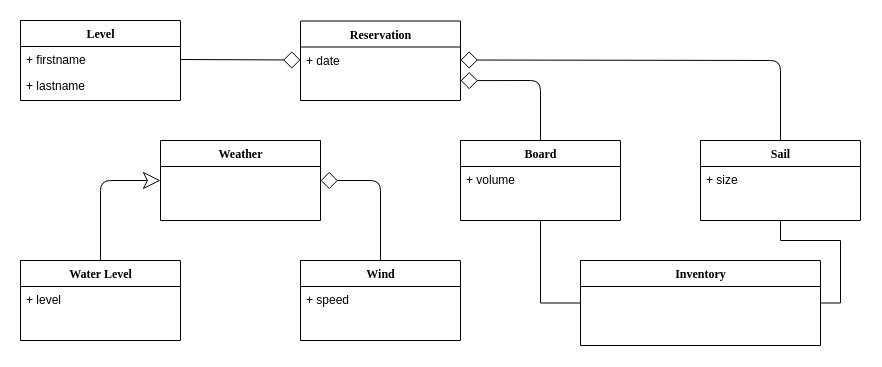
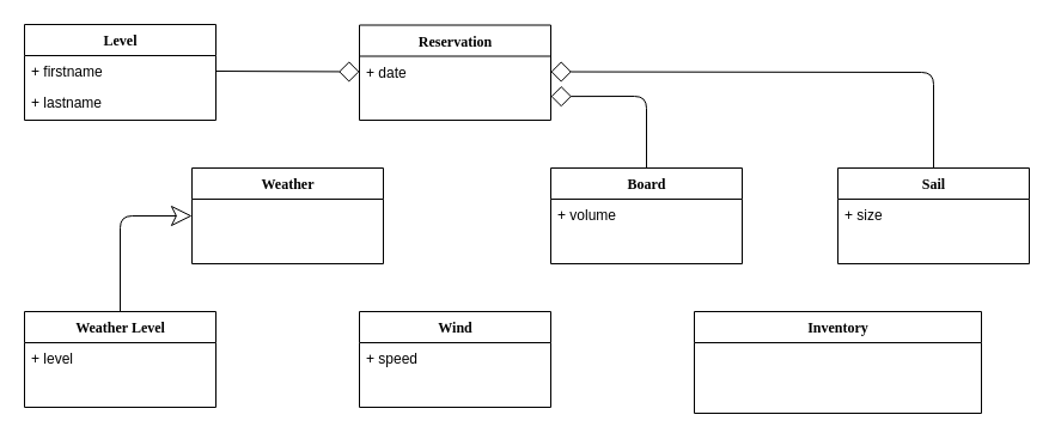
  <mxCell id="0" />
  <mxCell id="1" parent="0" />
  <mxCell id="2" value="Level" style="swimlane;html=1;fontStyle=1;align=center;verticalAlign=top;childLayout=stackLayout;horizontal=1;startSize=26;horizontalStack=0;resizeParent=1;resizeLast=0;collapsible=1;marginBottom=0;swimlaneFillColor=#ffffff;rounded=0;shadow=0;comic=0;labelBackgroundColor=none;strokeWidth=1;fillColor=none;fontFamily=Verdana;fontSize=12" parent="1" vertex="1"><mxGeometry x="20" y="20" width="160" height="80" as="geometry" /></mxCell>
  <mxCell id="3" value="+ firstname" style="text;html=1;strokeColor=none;fillColor=none;align=left;verticalAlign=top;spacingLeft=4;spacingRight=4;whiteSpace=wrap;overflow=hidden;rotatable=0;points=[[0,0.5],[1,0.5]];portConstraint=eastwest;" parent="2" vertex="1"><mxGeometry y="26" width="160" height="26" as="geometry" /></mxCell>
  <mxCell id="4" value="+ lastname" style="text;html=1;strokeColor=none;fillColor=none;align=left;verticalAlign=top;spacingLeft=4;spacingRight=4;whiteSpace=wrap;overflow=hidden;rotatable=0;points=[[0,0.5],[1,0.5]];portConstraint=eastwest;" parent="2" vertex="1"><mxGeometry y="52" width="160" height="28" as="geometry" /></mxCell>
  <mxCell id="5" value="Reservation" style="swimlane;html=1;fontStyle=1;align=center;verticalAlign=top;childLayout=stackLayout;horizontal=1;startSize=26;horizontalStack=0;resizeParent=1;resizeLast=0;collapsible=1;marginBottom=0;swimlaneFillColor=#ffffff;rounded=0;shadow=0;comic=0;labelBackgroundColor=none;strokeWidth=1;fillColor=none;fontFamily=Verdana;fontSize=12" parent="1" vertex="1"><mxGeometry x="300" y="20.5" width="160" height="79.5" as="geometry" /></mxCell>
  <mxCell id="6" value="+ date" style="text;html=1;strokeColor=none;fillColor=none;align=left;verticalAlign=top;spacingLeft=4;spacingRight=4;whiteSpace=wrap;overflow=hidden;rotatable=0;points=[[0,0.5],[1,0.5]];portConstraint=eastwest;" parent="5" vertex="1"><mxGeometry y="26" width="160" height="26" as="geometry" /></mxCell>
- <mxCell id="7" value="Water Level&lt;br&gt;" style="swimlane;html=1;fontStyle=1;align=center;verticalAlign=top;childLayout=stackLayout;horizontal=1;startSize=26;horizontalStack=0;resizeParent=1;resizeLast=0;collapsible=1;marginBottom=0;swimlaneFillColor=#ffffff;rounded=0;shadow=0;comic=0;labelBackgroundColor=none;strokeWidth=1;fillColor=none;fontFamily=Verdana;fontSize=12" parent="1" vertex="1"><mxGeometry x="20" y="260" width="160" height="80" as="geometry" /></mxCell>
+ <mxCell id="7" value="Weather Level&lt;br&gt;" style="swimlane;html=1;fontStyle=1;align=center;verticalAlign=top;childLayout=stackLayout;horizontal=1;startSize=26;horizontalStack=0;resizeParent=1;resizeLast=0;collapsible=1;marginBottom=0;swimlaneFillColor=#ffffff;rounded=0;shadow=0;comic=0;labelBackgroundColor=none;strokeWidth=1;fillColor=none;fontFamily=Verdana;fontSize=12" parent="1" vertex="1"><mxGeometry x="20" y="260" width="160" height="80" as="geometry" /></mxCell>
  <mxCell id="8" value="+ level" style="text;html=1;strokeColor=none;fillColor=none;align=left;verticalAlign=top;spacingLeft=4;spacingRight=4;whiteSpace=wrap;overflow=hidden;rotatable=0;points=[[0,0.5],[1,0.5]];portConstraint=eastwest;" parent="7" vertex="1"><mxGeometry y="26" width="160" height="26" as="geometry" /></mxCell>
  <mxCell id="9" value="Weather&lt;br&gt;" style="swimlane;html=1;fontStyle=1;align=center;verticalAlign=top;childLayout=stackLayout;horizontal=1;startSize=26;horizontalStack=0;resizeParent=1;resizeLast=0;collapsible=1;marginBottom=0;swimlaneFillColor=#ffffff;rounded=0;shadow=0;comic=0;labelBackgroundColor=none;strokeWidth=1;fillColor=none;fontFamily=Verdana;fontSize=12" parent="1" vertex="1"><mxGeometry x="160" y="140" width="160" height="80" as="geometry" /></mxCell>
  <mxCell id="10" value="" style="endArrow=diamond;html=1;entryX=0;entryY=0.5;entryDx=0;entryDy=0;exitX=1;exitY=0.5;exitDx=0;exitDy=0;endFill=0;strokeWidth=1;endSize=15;" edge="1" parent="1" source="3" target="6"><mxGeometry width="50" height="50" relative="1" as="geometry"><mxPoint x="380" y="330" as="sourcePoint" /><mxPoint x="430" y="280" as="targetPoint" /></mxGeometry></mxCell>
  <mxCell id="11" value="" style="endArrow=diamond;html=1;exitX=0.5;exitY=0;exitDx=0;exitDy=0;endFill=0;strokeWidth=1;endSize=15;entryX=1;entryY=0.75;entryDx=0;entryDy=0;" edge="1" parent="1" source="18" target="5"><mxGeometry width="50" height="50" relative="1" as="geometry"><mxPoint x="580" y="59.5" as="sourcePoint" /><mxPoint x="460" y="60" as="targetPoint" /><Array as="points"><mxPoint x="540" y="80" /></Array></mxGeometry></mxCell>
  <mxCell id="12" value="" style="endArrow=classic;html=1;entryX=0;entryY=0.5;entryDx=0;entryDy=0;exitX=0.5;exitY=0;exitDx=0;exitDy=0;endFill=0;strokeWidth=1;endSize=15;" edge="1" parent="1" source="7" target="9"><mxGeometry width="50" height="50" relative="1" as="geometry"><mxPoint x="190" y="-21" as="sourcePoint" /><mxPoint x="310" y="-20.5" as="targetPoint" /><Array as="points"><mxPoint x="100" y="180" /></Array></mxGeometry></mxCell>
- <mxCell id="13" value="" style="endArrow=diamond;html=1;exitX=0.5;exitY=0;exitDx=0;exitDy=0;endFill=0;strokeWidth=1;endSize=15;entryX=1;entryY=0.5;entryDx=0;entryDy=0;" edge="1" parent="1" source="14" target="9"><mxGeometry width="50" height="50" relative="1" as="geometry"><mxPoint x="370" y="310" as="sourcePoint" /><mxPoint x="320" y="170" as="targetPoint" /><Array as="points"><mxPoint x="380" y="180" /></Array></mxGeometry></mxCell>
  <mxCell id="14" value="Wind&lt;br&gt;" style="swimlane;html=1;fontStyle=1;align=center;verticalAlign=top;childLayout=stackLayout;horizontal=1;startSize=26;horizontalStack=0;resizeParent=1;resizeLast=0;collapsible=1;marginBottom=0;swimlaneFillColor=#ffffff;rounded=0;shadow=0;comic=0;labelBackgroundColor=none;strokeWidth=1;fillColor=none;fontFamily=Verdana;fontSize=12" parent="1" vertex="1"><mxGeometry x="300" y="260" width="160" height="80" as="geometry" /></mxCell>
  <mxCell id="15" value="+ speed" style="text;html=1;strokeColor=none;fillColor=none;align=left;verticalAlign=top;spacingLeft=4;spacingRight=4;whiteSpace=wrap;overflow=hidden;rotatable=0;points=[[0,0.5],[1,0.5]];portConstraint=eastwest;" parent="14" vertex="1"><mxGeometry y="26" width="160" height="26" as="geometry" /></mxCell>
- <mxCell id="16" style="edgeStyle=orthogonalEdgeStyle;rounded=0;orthogonalLoop=1;jettySize=auto;html=1;exitX=0;exitY=0.5;exitDx=0;exitDy=0;entryX=0.5;entryY=1;entryDx=0;entryDy=0;endArrow=none;endFill=0;endSize=15;strokeWidth=1;" edge="1" parent="1" source="17" target="18"><mxGeometry relative="1" as="geometry"><Array as="points"><mxPoint x="540" y="303" /></Array></mxGeometry></mxCell>
  <mxCell id="17" value="Inventory" style="swimlane;html=1;fontStyle=1;align=center;verticalAlign=top;childLayout=stackLayout;horizontal=1;startSize=26;horizontalStack=0;resizeParent=1;resizeLast=0;collapsible=1;marginBottom=0;swimlaneFillColor=#ffffff;rounded=0;shadow=0;comic=0;labelBackgroundColor=none;strokeWidth=1;fillColor=none;fontFamily=Verdana;fontSize=12" vertex="1" parent="1"><mxGeometry x="580" y="260" width="240" height="85" as="geometry" /></mxCell>
  <mxCell id="18" value="Board" style="swimlane;html=1;fontStyle=1;align=center;verticalAlign=top;childLayout=stackLayout;horizontal=1;startSize=26;horizontalStack=0;resizeParent=1;resizeLast=0;collapsible=1;marginBottom=0;swimlaneFillColor=#ffffff;rounded=0;shadow=0;comic=0;labelBackgroundColor=none;strokeWidth=1;fillColor=none;fontFamily=Verdana;fontSize=12" vertex="1" parent="1"><mxGeometry x="460" y="140" width="160" height="80" as="geometry" /></mxCell>
  <mxCell id="19" value="+ volume" style="text;html=1;strokeColor=none;fillColor=none;align=left;verticalAlign=top;spacingLeft=4;spacingRight=4;whiteSpace=wrap;overflow=hidden;rotatable=0;points=[[0,0.5],[1,0.5]];portConstraint=eastwest;" vertex="1" parent="18"><mxGeometry y="26" width="160" height="26" as="geometry" /></mxCell>
  <mxCell id="20" value="Sail" style="swimlane;html=1;fontStyle=1;align=center;verticalAlign=top;childLayout=stackLayout;horizontal=1;startSize=26;horizontalStack=0;resizeParent=1;resizeLast=0;collapsible=1;marginBottom=0;swimlaneFillColor=#ffffff;rounded=0;shadow=0;comic=0;labelBackgroundColor=none;strokeWidth=1;fillColor=none;fontFamily=Verdana;fontSize=12" vertex="1" parent="1"><mxGeometry x="700" y="140" width="160" height="80" as="geometry" /></mxCell>
  <mxCell id="21" value="+ size" style="text;html=1;strokeColor=none;fillColor=none;align=left;verticalAlign=top;spacingLeft=4;spacingRight=4;whiteSpace=wrap;overflow=hidden;rotatable=0;points=[[0,0.5],[1,0.5]];portConstraint=eastwest;" vertex="1" parent="20"><mxGeometry y="26" width="160" height="26" as="geometry" /></mxCell>
  <mxCell id="22" value="" style="endArrow=diamond;html=1;endFill=0;strokeWidth=1;endSize=15;entryX=1;entryY=0.5;entryDx=0;entryDy=0;exitX=0.5;exitY=0;exitDx=0;exitDy=0;" edge="1" parent="1" source="20" target="6"><mxGeometry width="50" height="50" relative="1" as="geometry"><mxPoint x="740" y="80" as="sourcePoint" /><mxPoint x="550" y="150" as="targetPoint" /><Array as="points"><mxPoint x="780" y="60" /></Array></mxGeometry></mxCell>
  <mxCell id="23" value="" style="text;strokeColor=none;fillColor=none;align=left;verticalAlign=middle;spacingTop=-1;spacingLeft=4;spacingRight=4;rotatable=0;labelPosition=right;points=[];portConstraint=eastwest;" vertex="1" parent="1"><mxGeometry x="400" y="200" width="20" height="14" as="geometry" /></mxCell>
- <mxCell id="24" style="edgeStyle=orthogonalEdgeStyle;rounded=0;orthogonalLoop=1;jettySize=auto;html=1;exitX=1;exitY=0.5;exitDx=0;exitDy=0;entryX=0.5;entryY=1;entryDx=0;entryDy=0;endArrow=none;endFill=0;endSize=15;strokeWidth=1;" edge="1" parent="1" source="17" target="20"><mxGeometry relative="1" as="geometry"><mxPoint x="590" y="312.5" as="sourcePoint" /><mxPoint x="550" y="230" as="targetPoint" /></mxGeometry></mxCell>
